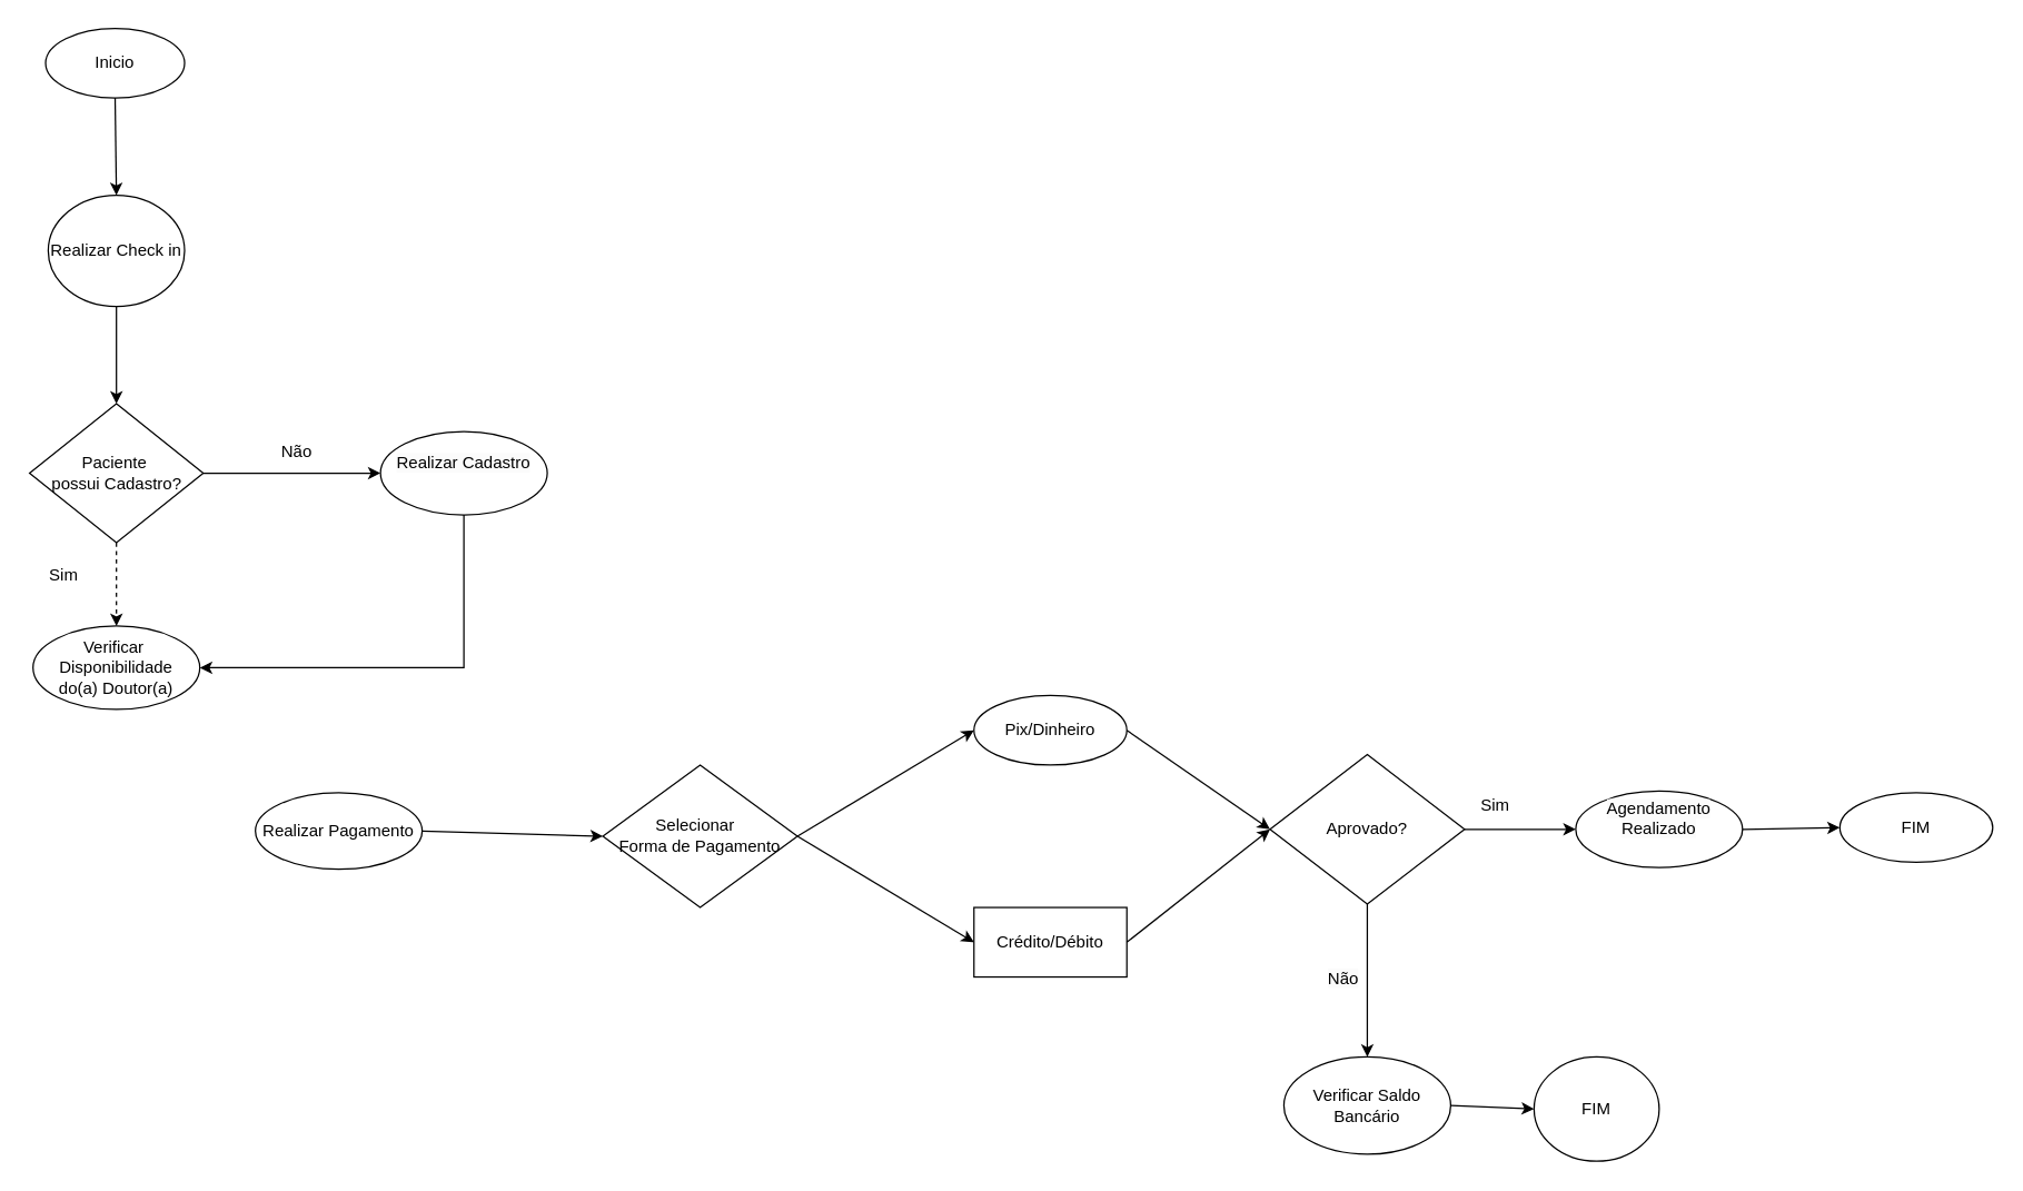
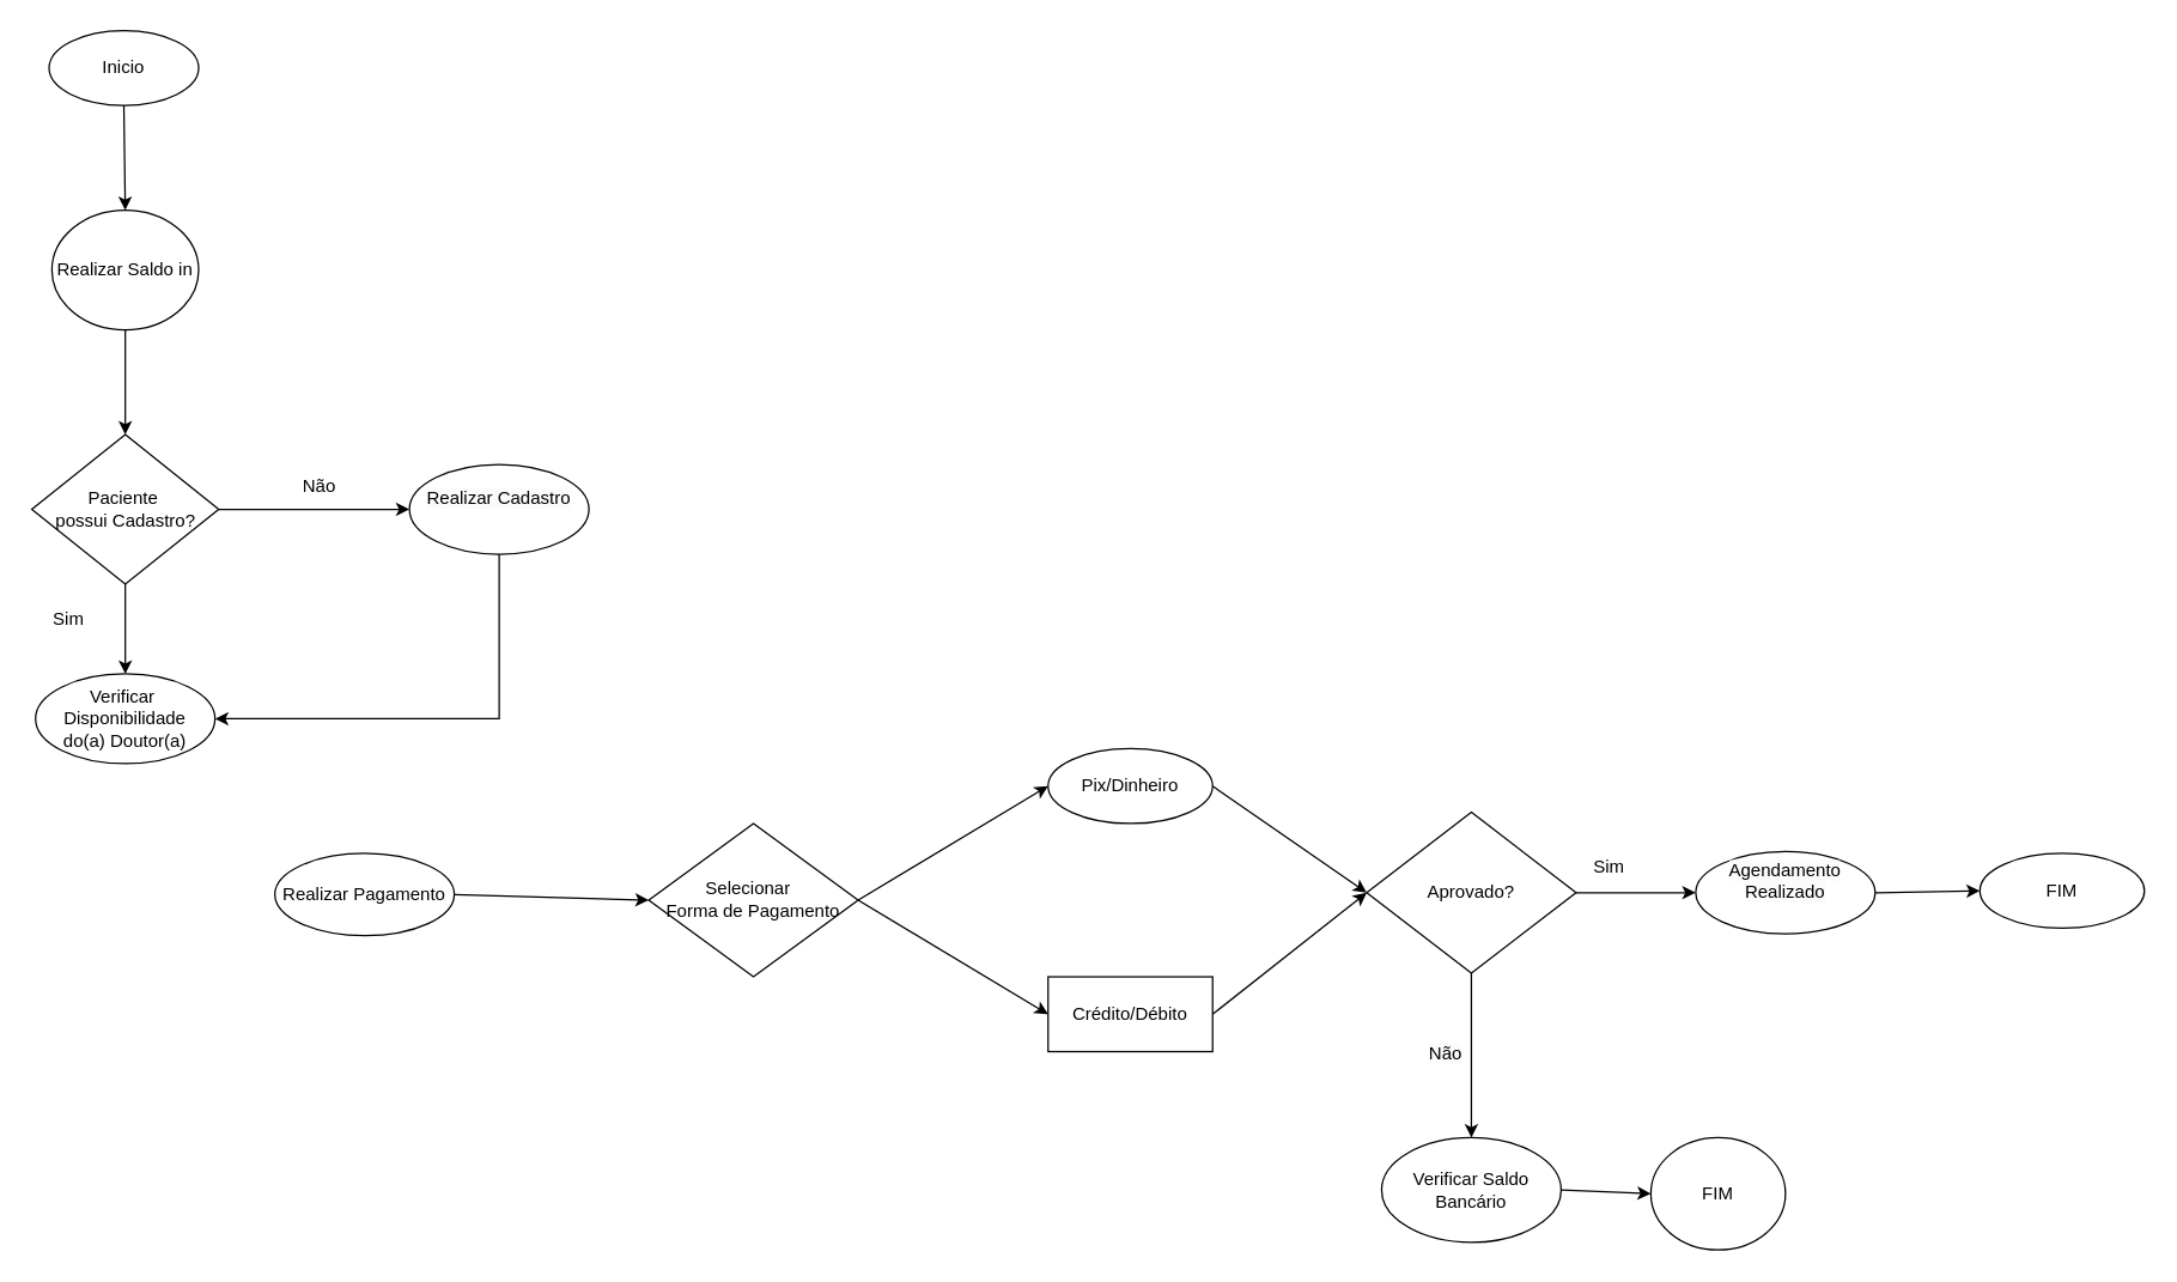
  <mxCell id="0" />
  <mxCell id="1" parent="0" />
  <mxCell id="2" value="Inicio" style="ellipse;whiteSpace=wrap;html=1;" vertex="1" parent="1"><mxGeometry x="32.06" y="20" width="100" height="50" as="geometry" /></mxCell>
  <mxCell id="3" value="Não" style="text;html=1;strokeColor=none;fillColor=none;align=center;verticalAlign=middle;whiteSpace=wrap;rounded=0;" vertex="1" parent="1"><mxGeometry x="183" y="310" width="60" height="30" as="geometry" /></mxCell>
  <mxCell id="4" value="&lt;div style=&quot;text-align: center;&quot;&gt;Sim&lt;/div&gt;" style="text;whiteSpace=wrap;html=1;" vertex="1" parent="1"><mxGeometry x="33" y="400" width="30" as="geometry" /></mxCell>
  <mxCell id="5" value="&lt;div style=&quot;border-color: var(--border-color); color: rgb(0, 0, 0); font-family: Helvetica; font-size: 12px; font-style: normal; font-variant-ligatures: normal; font-variant-caps: normal; font-weight: 400; letter-spacing: normal; orphans: 2; text-indent: 0px; text-transform: none; widows: 2; word-spacing: 0px; -webkit-text-stroke-width: 0px; text-decoration-thickness: initial; text-decoration-style: initial; text-decoration-color: initial; background-color: rgb(251, 251, 251); text-align: center;&quot;&gt;&lt;br&gt;&lt;/div&gt;" style="text;whiteSpace=wrap;html=1;" vertex="1" parent="1"><mxGeometry x="43" y="430" width="80" height="40" as="geometry" /></mxCell>
  <mxCell id="6" value="&#10;&lt;span style=&quot;color: rgb(0, 0, 0); font-family: Helvetica; font-size: 12px; font-style: normal; font-variant-ligatures: normal; font-variant-caps: normal; font-weight: 400; letter-spacing: normal; orphans: 2; text-align: left; text-indent: 0px; text-transform: none; widows: 2; word-spacing: 0px; -webkit-text-stroke-width: 0px; background-color: rgb(251, 251, 251); text-decoration-thickness: initial; text-decoration-style: initial; text-decoration-color: initial; float: none; display: inline !important;&quot;&gt;Agendamento Realizado&lt;/span&gt;&#10;&#10;" style="ellipse;whiteSpace=wrap;html=1;" vertex="1" parent="1"><mxGeometry x="1133" y="568.75" width="120" height="55" as="geometry" /></mxCell>
  <mxCell id="7" value="&#10;&lt;span style=&quot;color: rgb(0, 0, 0); font-family: Helvetica; font-size: 12px; font-style: normal; font-variant-ligatures: normal; font-variant-caps: normal; font-weight: 400; letter-spacing: normal; orphans: 2; text-align: left; text-indent: 0px; text-transform: none; widows: 2; word-spacing: 0px; -webkit-text-stroke-width: 0px; background-color: rgb(251, 251, 251); text-decoration-thickness: initial; text-decoration-style: initial; text-decoration-color: initial; float: none; display: inline !important;&quot;&gt;Realizar Cadastro&lt;/span&gt;&#10;&#10;" style="ellipse;whiteSpace=wrap;html=1;" vertex="1" parent="1"><mxGeometry x="273" y="310" width="120" height="60" as="geometry" /></mxCell>
  <mxCell id="8" value="Pix/Dinheiro" style="ellipse;whiteSpace=wrap;html=1;" vertex="1" parent="1"><mxGeometry x="700" y="500" width="110" height="50" as="geometry" /></mxCell>
  <mxCell id="9" value="Crédito/Débito" style="whiteSpace=wrap;html=1;rounded=0;" vertex="1" parent="1"><mxGeometry x="700" y="652.5" width="110" height="50" as="geometry" /></mxCell>
  <mxCell id="10" value="Verificar Saldo Bancário" style="ellipse;whiteSpace=wrap;html=1;" vertex="1" parent="1"><mxGeometry x="923" y="760" width="120" height="70" as="geometry" /></mxCell>
  <mxCell id="11" value="Realizar Pagamento" style="ellipse;whiteSpace=wrap;html=1;" vertex="1" parent="1"><mxGeometry x="183" y="570" width="120" height="55" as="geometry" /></mxCell>
- <mxCell id="12" value="Realizar Check in" style="ellipse;whiteSpace=wrap;html=1;" vertex="1" parent="1"><mxGeometry x="33.94" y="140" width="98.12" height="80" as="geometry" /></mxCell>
+ <mxCell id="12" value="Realizar Saldo in" style="ellipse;whiteSpace=wrap;html=1;" vertex="1" parent="1"><mxGeometry x="33.94" y="140" width="98.12" height="80" as="geometry" /></mxCell>
  <mxCell id="13" value="&lt;div style=&quot;border-color: var(--border-color);&quot;&gt;Verificar&amp;nbsp;&lt;/div&gt;&lt;div style=&quot;border-color: var(--border-color);&quot;&gt;Disponibilidade&lt;/div&gt;&lt;div style=&quot;border-color: var(--border-color);&quot;&gt;do(a) Doutor(a)&lt;/div&gt;" style="ellipse;whiteSpace=wrap;html=1;" vertex="1" parent="1"><mxGeometry x="23" y="450" width="120" height="60" as="geometry" /></mxCell>
  <mxCell id="14" value="Paciente&amp;nbsp;&lt;br style=&quot;border-color: var(--border-color); text-align: left;&quot;&gt;&lt;span style=&quot;text-align: left;&quot;&gt;possui Cadastro?&lt;/span&gt;" style="rhombus;whiteSpace=wrap;html=1;" vertex="1" parent="1"><mxGeometry x="20.5" y="290" width="125" height="100" as="geometry" /></mxCell>
  <mxCell id="15" value="Selecionar&amp;nbsp;&amp;nbsp;&lt;br style=&quot;border-color: var(--border-color); text-align: left;&quot;&gt;Forma de Pagamento" style="rhombus;whiteSpace=wrap;html=1;" vertex="1" parent="1"><mxGeometry x="433" y="550" width="140" height="102.5" as="geometry" /></mxCell>
  <mxCell id="16" value="Aprovado?" style="rhombus;whiteSpace=wrap;html=1;" vertex="1" parent="1"><mxGeometry x="913" y="542.5" width="140" height="107.5" as="geometry" /></mxCell>
  <mxCell id="17" value="" style="endArrow=classic;html=1;rounded=0;entryX=0;entryY=0.5;entryDx=0;entryDy=0;exitX=1;exitY=0.5;exitDx=0;exitDy=0;" edge="1" parent="1" source="15" target="8"><mxGeometry width="50" height="50" relative="1" as="geometry"><mxPoint x="593" y="770" as="sourcePoint" /><mxPoint x="643" y="720" as="targetPoint" /></mxGeometry></mxCell>
  <mxCell id="18" value="" style="endArrow=classic;html=1;rounded=0;entryX=0;entryY=0.5;entryDx=0;entryDy=0;exitX=1;exitY=0.5;exitDx=0;exitDy=0;" edge="1" parent="1" source="15" target="9"><mxGeometry width="50" height="50" relative="1" as="geometry"><mxPoint x="673" y="790" as="sourcePoint" /><mxPoint x="723" y="740" as="targetPoint" /></mxGeometry></mxCell>
  <mxCell id="19" value="" style="endArrow=classic;html=1;rounded=0;entryX=0;entryY=0.5;entryDx=0;entryDy=0;exitX=1;exitY=0.5;exitDx=0;exitDy=0;" edge="1" parent="1" source="9" target="16"><mxGeometry width="50" height="50" relative="1" as="geometry"><mxPoint x="683" y="800" as="sourcePoint" /><mxPoint x="733" y="750" as="targetPoint" /></mxGeometry></mxCell>
  <mxCell id="20" value="" style="endArrow=classic;html=1;rounded=0;entryX=0;entryY=0.5;entryDx=0;entryDy=0;exitX=1;exitY=0.5;exitDx=0;exitDy=0;" edge="1" parent="1" source="8" target="16"><mxGeometry width="50" height="50" relative="1" as="geometry"><mxPoint x="793" y="592.5" as="sourcePoint" /><mxPoint x="843" y="542.5" as="targetPoint" /></mxGeometry></mxCell>
  <mxCell id="21" value="" style="endArrow=classic;html=1;rounded=0;entryX=0;entryY=0.5;entryDx=0;entryDy=0;exitX=1;exitY=0.5;exitDx=0;exitDy=0;" edge="1" parent="1" source="11" target="15"><mxGeometry width="50" height="50" relative="1" as="geometry"><mxPoint x="703" y="820" as="sourcePoint" /><mxPoint x="753" y="770" as="targetPoint" /></mxGeometry></mxCell>
- <mxCell id="22" value="" style="endArrow=classic;html=1;rounded=0;entryX=0.5;entryY=0;entryDx=0;entryDy=0;exitX=0.5;exitY=1;exitDx=0;exitDy=0;dashed=1;" edge="1" parent="1" source="14" target="13"><mxGeometry width="50" height="50" relative="1" as="geometry"><mxPoint x="183" y="450" as="sourcePoint" /><mxPoint x="223" y="400" as="targetPoint" /></mxGeometry></mxCell>
+ <mxCell id="22" value="" style="endArrow=classic;html=1;rounded=0;entryX=0.5;entryY=0;entryDx=0;entryDy=0;exitX=0.5;exitY=1;exitDx=0;exitDy=0;" edge="1" parent="1" source="14" target="13"><mxGeometry width="50" height="50" relative="1" as="geometry"><mxPoint x="183" y="450" as="sourcePoint" /><mxPoint x="223" y="400" as="targetPoint" /></mxGeometry></mxCell>
  <mxCell id="23" value="" style="endArrow=classic;html=1;rounded=0;entryX=0;entryY=0.5;entryDx=0;entryDy=0;exitX=1;exitY=0.5;exitDx=0;exitDy=0;" edge="1" parent="1" source="14" target="7"><mxGeometry width="50" height="50" relative="1" as="geometry"><mxPoint x="153" y="450" as="sourcePoint" /><mxPoint x="203" y="400" as="targetPoint" /></mxGeometry></mxCell>
  <mxCell id="24" value="" style="endArrow=classic;html=1;rounded=0;entryX=0.5;entryY=0;entryDx=0;entryDy=0;exitX=0.5;exitY=1;exitDx=0;exitDy=0;" edge="1" parent="1" source="12" target="14"><mxGeometry width="50" height="50" relative="1" as="geometry"><mxPoint x="213" y="20" as="sourcePoint" /><mxPoint x="81.75" y="160" as="targetPoint" /></mxGeometry></mxCell>
  <mxCell id="25" value="" style="endArrow=classic;html=1;rounded=0;entryX=0.5;entryY=0;entryDx=0;entryDy=0;exitX=0.5;exitY=1;exitDx=0;exitDy=0;" edge="1" parent="1" source="2" target="12"><mxGeometry width="50" height="50" relative="1" as="geometry"><mxPoint x="82.5" y="-10" as="sourcePoint" /><mxPoint x="83.5" y="50" as="targetPoint" /></mxGeometry></mxCell>
  <mxCell id="26" value="&lt;span style=&quot;color: rgb(0, 0, 0); font-family: Helvetica; font-size: 12px; font-style: normal; font-variant-ligatures: normal; font-variant-caps: normal; font-weight: 400; letter-spacing: normal; orphans: 2; text-align: center; text-indent: 0px; text-transform: none; widows: 2; word-spacing: 0px; -webkit-text-stroke-width: 0px; background-color: rgb(251, 251, 251); text-decoration-thickness: initial; text-decoration-style: initial; text-decoration-color: initial; float: none; display: inline !important;&quot;&gt;Não&lt;/span&gt;" style="text;whiteSpace=wrap;html=1;" vertex="1" parent="1"><mxGeometry x="953" y="690" width="60" height="40" as="geometry" /></mxCell>
  <mxCell id="27" value="&lt;div style=&quot;text-align: center;&quot;&gt;&lt;span style=&quot;background-color: initial;&quot;&gt;Sim&lt;/span&gt;&lt;/div&gt;" style="text;whiteSpace=wrap;html=1;" vertex="1" parent="1"><mxGeometry x="1063" y="565" width="40" height="40" as="geometry" /></mxCell>
  <mxCell id="28" value="" style="endArrow=classic;html=1;rounded=0;entryX=0;entryY=0.5;entryDx=0;entryDy=0;exitX=1;exitY=0.5;exitDx=0;exitDy=0;" edge="1" parent="1" source="16" target="6"><mxGeometry width="50" height="50" relative="1" as="geometry"><mxPoint x="843" y="695" as="sourcePoint" /><mxPoint x="923" y="606" as="targetPoint" /></mxGeometry></mxCell>
  <mxCell id="29" value="" style="endArrow=classic;html=1;rounded=0;entryX=0.5;entryY=0;entryDx=0;entryDy=0;exitX=0.5;exitY=1;exitDx=0;exitDy=0;" edge="1" parent="1" source="16" target="10"><mxGeometry width="50" height="50" relative="1" as="geometry"><mxPoint x="853" y="705" as="sourcePoint" /><mxPoint x="933" y="616" as="targetPoint" /></mxGeometry></mxCell>
  <mxCell id="30" value="" style="endArrow=classic;html=1;rounded=0;exitX=0.5;exitY=1;exitDx=0;exitDy=0;entryX=1;entryY=0.5;entryDx=0;entryDy=0;" edge="1" parent="1" source="7" target="13"><mxGeometry width="50" height="50" relative="1" as="geometry"><mxPoint x="493" y="400" as="sourcePoint" /><mxPoint x="543" y="350" as="targetPoint" /><Array as="points"><mxPoint x="333" y="480" /></Array></mxGeometry></mxCell>
  <mxCell id="31" value="FIM" style="ellipse;whiteSpace=wrap;html=1;" vertex="1" parent="1"><mxGeometry x="1323" y="570" width="110" height="50" as="geometry" /></mxCell>
  <mxCell id="32" value="" style="endArrow=classic;html=1;rounded=0;entryX=0;entryY=0.5;entryDx=0;entryDy=0;exitX=1;exitY=0.5;exitDx=0;exitDy=0;" edge="1" parent="1" source="6" target="31"><mxGeometry width="50" height="50" relative="1" as="geometry"><mxPoint x="1114" y="520" as="sourcePoint" /><mxPoint x="1164" y="470" as="targetPoint" /></mxGeometry></mxCell>
  <mxCell id="33" value="FIM" style="ellipse;whiteSpace=wrap;html=1;" vertex="1" parent="1"><mxGeometry x="1103" y="760" width="90" height="75" as="geometry" /></mxCell>
  <mxCell id="34" value="" style="endArrow=classic;html=1;rounded=0;entryX=0;entryY=0.5;entryDx=0;entryDy=0;exitX=1;exitY=0.5;exitDx=0;exitDy=0;" edge="1" parent="1" source="10" target="33"><mxGeometry width="50" height="50" relative="1" as="geometry"><mxPoint x="1003" y="690" as="sourcePoint" /><mxPoint x="1053" y="640" as="targetPoint" /></mxGeometry></mxCell>
